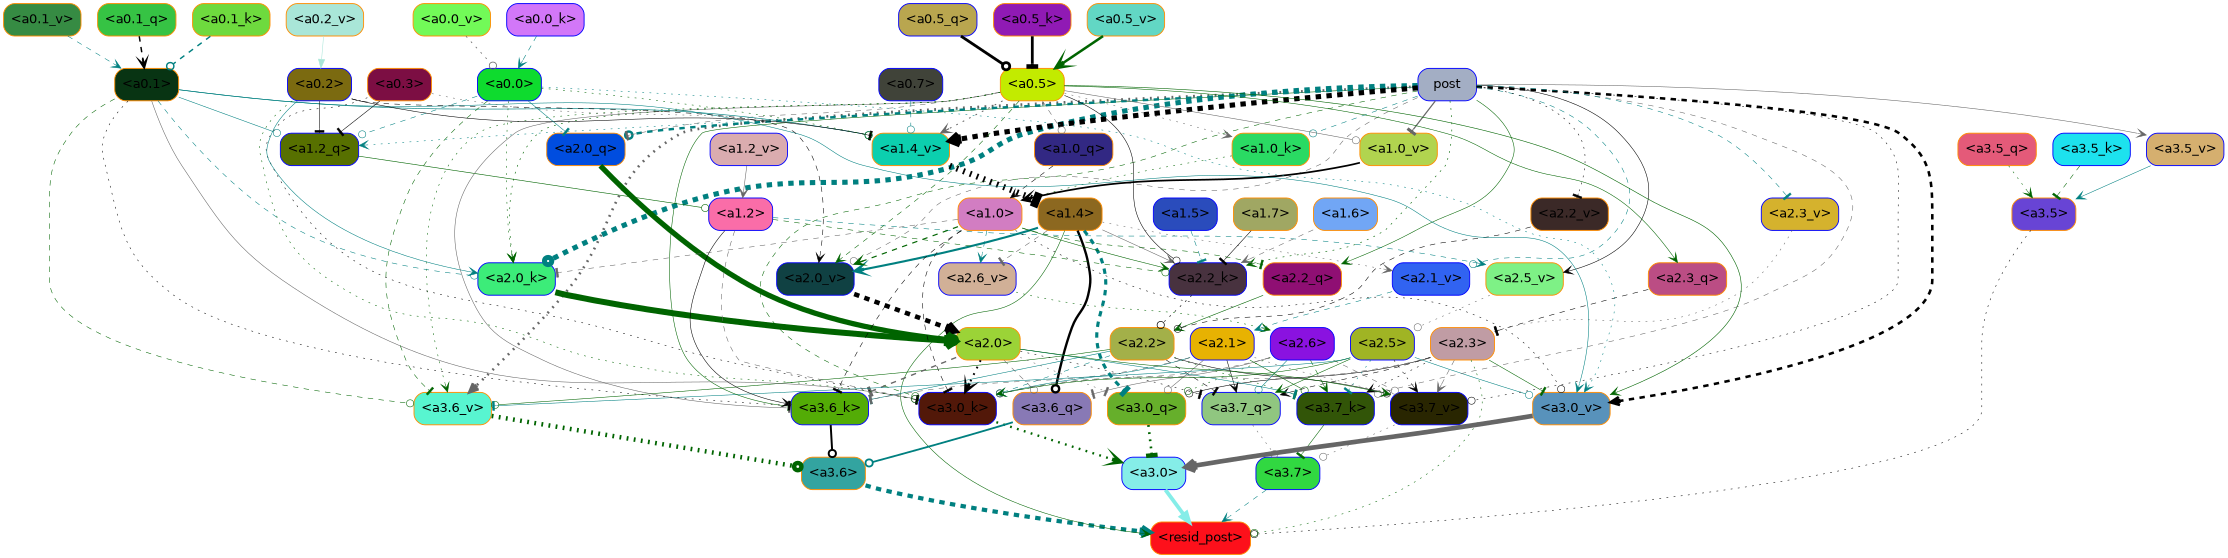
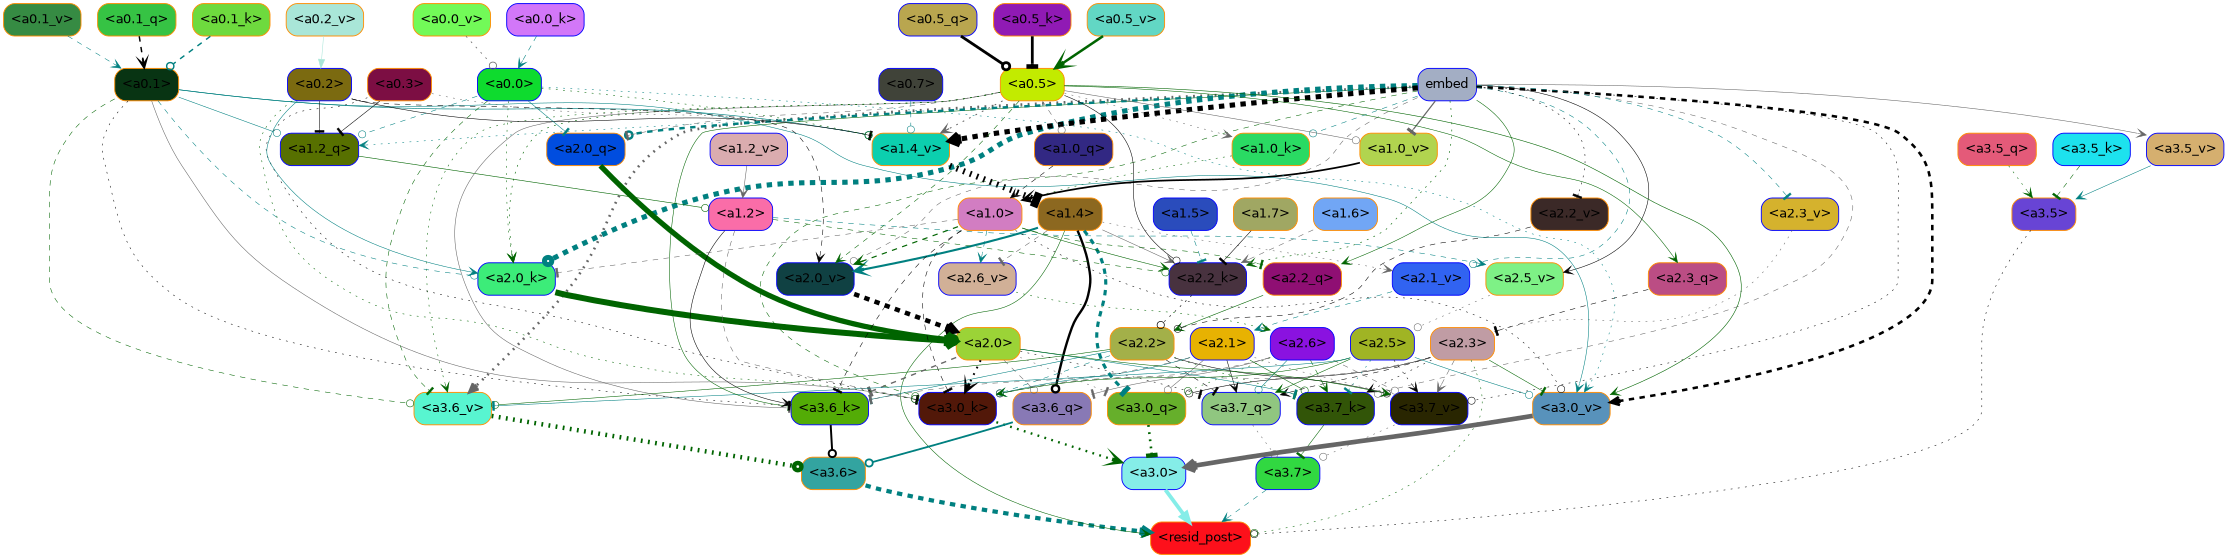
  strict digraph {
    splines=true
    node [color=darkorange fontname=Helvetica shape=box style="filled, rounded"]
    edge [arrowhead=vee color=darkgreen penwidth=0.6 style=solid]
    "<a3.7>" [color=blue fillcolor="#31d841"]
    "<resid_post>" [fillcolor="#fd101b"]
    "<a3.6>" [fillcolor="#33a4a0"]
    "<a3.5>" [fillcolor="#6844d5"]
    "<a3.0>" [color=blue fillcolor="#85ede8"]
    "<a2.3>" [fillcolor="#c09ca4"]
    "<a3.7_q>" [color=blue fillcolor="#90c680"]
    "<a3.0_q>" [fillcolor="#66af2b"]
    "<a3.7_k>" [color=blue fillcolor="#325508"]
    "<a3.0_k>" [color=blue fillcolor="#521809"]
    "<a3.7_v>" [color=blue fillcolor="#292601"]
    "<a3.0_v>" [fillcolor="#5892bb"]
    "<a1.4>" [fillcolor="#8c6820"]
    "<a3.6_q>" [fillcolor="#8879b5"]
    "<a2.2_k>" [color=blue fillcolor="#48323f"]
    "<a2.6_v>" [color=blue fillcolor="#d1b097"]
    "<a2.1_v>" [color=blue fillcolor="#3163f1"]
    "<a2.0_v>" [color=blue fillcolor="#104143"]
    "<a2.2>" [fillcolor="#a3b049"]
    "<a2.6>" [color=blue fillcolor="#8a12e0"]
    "<a2.1>" [color=blue fillcolor="#e7b202"]
    "<a2.0>" [fillcolor="#9bd337"]
    "<a3.6_k>" [color=blue fillcolor="#53ac06"]
    "<a3.6_v>" [fillcolor="#58f5d0"]
    "<a3.5_q>" [fillcolor="#e45a79"]
    "<a3.5_k>" [color=blue fillcolor="#1de2ee"]
    "<a3.5_v>" [color=blue fillcolor="#d5af6f"]
    "<a2.5>" [color=blue fillcolor="#a0b424"]
-   embed [color=blue fillcolor="#a3aec4" label=post]
+   embed [color=blue fillcolor="#a3aec4"]
    "<a2.2_q>" [fillcolor="#8f0f73"]
    "<a2.0_q>" [fillcolor="#004ddf"]
    "<a2.0_k>" [color=blue fillcolor="#3cec79"]
    "<a2.5_v>" [fillcolor="#7ef186"]
    "<a2.3_v>" [color=blue fillcolor="#d5b22d"]
    "<a2.2_v>" [fillcolor="#3b2927"]
    "<a1.2_q>" [color=blue fillcolor="#577000"]
    "<a1.0_k>" [fillcolor="#2ada63"]
    "<a1.4_v>" [fillcolor="#0ccfae"]
    "<a1.0_v>" [fillcolor="#b1d44f"]
    "<a1.2>" [color=blue fillcolor="#fa6da8"]
    "<a1.0>" [fillcolor="#d27dc2"]
    "<a0.5>" [fillcolor="#c2eb00"]
    "<a2.3_q>" [fillcolor="#bb4d84"]
    "<a1.0_q>" [fillcolor="#322883"]
    "<a0.1>" [fillcolor="#083413"]
    "<a0.3>" [fillcolor="#7c0e43"]
    "<a0.2>" [color=blue fillcolor="#7b6a10"]
    "<a0.0>" [color=blue fillcolor="#0edb2e"]
    "<a1.7>" [fillcolor="#a0a763"]
    "<a1.6>" [fillcolor="#71a6f5"]
    "<a1.5>" [color=blue fillcolor="#2a4cbc"]
    "<a1.2_v>" [color=blue fillcolor="#daacaf"]
    "<a0.7>" [color=blue fillcolor="#404339"]
    "<a0.5_q>" [color=blue fillcolor="#b9a64f"]
    "<a0.1_q>" [fillcolor="#36c344"]
    "<a0.5_k>" [fillcolor="#901ab4"]
    "<a0.1_k>" [fillcolor="#6eda3e"]
    "<a0.0_k>" [color=blue fillcolor="#d277f8"]
    "<a0.5_v>" [fillcolor="#62d7c4"]
    "<a0.2_v>" [fillcolor="#a9e6d8"]
    "<a0.1_v>" [fillcolor="#368b43"]
    "<a0.0_v>" [fillcolor="#72fa58"]
    "<a3.7>" -> "<resid_post>" [color=teal style=dashed]
    "<a3.6>" -> "<resid_post>" [color=teal penwidth=4.670643210411072 style=dashed]
    "<a3.5>" -> "<resid_post>" [arrowhead=odot color=black style=dotted]
    "<a3.0>" -> "<resid_post>" [color="#85ede8" penwidth=4.246885180473328 arrowhead="" style=""]
    "<a2.3>" -> "<resid_post>" [arrowhead=odot style=dotted]
    "<a2.3>" -> "<a3.7_q>" [color=black style=dashed]
    "<a2.3>" -> "<a3.0_q>" [arrowhead=odot color=black]
    "<a2.3>" -> "<a3.7_k>" [color=black style=dotted]
    "<a2.3>" -> "<a3.0_k>" [arrowhead=odot color=gray40 style=dashed]
    "<a2.3>" -> "<a3.7_v>" [color=gray40 style=dashed]
    "<a2.3>" -> "<a3.0_v>" [arrowhead=tee]
    "<a3.7_q>" -> "<a3.7>" [arrowhead=odot color=gray40 style=dotted]
    "<a3.0_q>" -> "<a3.0>" [arrowhead=tee penwidth=2.8638100624084473 style=dotted]
    "<a3.7_k>" -> "<a3.7>" [arrowhead=tee]
    "<a3.0_k>" -> "<a3.0>" [penwidth=2.6274144649505615 style=dotted]
    "<a3.7_v>" -> "<a3.7>" [arrowhead=odot color=gray40 style=dotted]
    "<a3.0_v>" -> "<a3.0>" [color=gray40 penwidth=5.188832879066467]
    "<a1.4>" -> "<resid_post>"
    "<a1.4>" -> "<a3.0_q>" [arrowhead=tee color=teal penwidth=3.477886103093624 style=dashed]
    "<a1.4>" -> "<a3.6_q>" [arrowhead=odot color=black penwidth=2.6487714648246765]
    "<a1.4>" -> "<a2.2_k>" [color=gray40]
    "<a1.4>" -> "<a2.6_v>" [arrowhead=tee color=gray40 style=dashed]
    "<a1.4>" -> "<a2.1_v>" [color=gray40 style=dotted]
    "<a1.4>" -> "<a2.0_v>" [color=teal penwidth=2.3358620405197144]
    "<a3.6_q>" -> "<a3.6>" [arrowhead=odot color=teal penwidth=2.03758105635643]
    "<a2.2_k>" -> "<a2.2>" [arrowhead=odot color=black penwidth=0.7811911106109619 style=dotted]
    "<a2.6_v>" -> "<a2.6>" [style=dotted]
    "<a2.1_v>" -> "<a2.1>" [color=teal style=dashed]
    "<a2.0_v>" -> "<a2.0>" [color=black penwidth=5.070239782333374 style=dashed]
    "<a2.2>" -> "<a3.7_q>" [arrowhead=tee color=black style=dashed]
    "<a2.2>" -> "<a3.7_k>" [arrowhead=tee style=dotted]
    "<a2.2>" -> "<a3.0_k>" [arrowhead=odot color=teal style=dashed]
    "<a2.2>" -> "<a3.7_v>" [arrowhead=odot color=black]
    "<a2.2>" -> "<a3.6_k>" [arrowhead=tee color=teal]
    "<a2.2>" -> "<a3.6_v>" [arrowhead=odot]
    "<a2.6>" -> "<a3.7_q>" [arrowhead=odot color=teal]
    "<a2.6>" -> "<a3.0_q>" [arrowhead=odot style=dotted]
    "<a2.6>" -> "<a3.7_k>" [style=dashed]
    "<a2.6>" -> "<a3.0_k>" [arrowhead=odot color=gray40 style=dashed]
    "<a2.6>" -> "<a3.7_v>" [arrowhead=odot color=gray40 style=dashed]
    "<a2.6>" -> "<a3.6_q>" [arrowhead=tee color=gray40]
    "<a2.1>" -> "<a3.7_q>" [color=black]
    "<a2.1>" -> "<a3.0_q>" [arrowhead=odot color=gray40]
    "<a2.1>" -> "<a3.7_k>" [arrowhead=odot]
    "<a2.1>" -> "<a3.0_k>" [color=teal]
    "<a2.1>" -> "<a3.7_v>" [color=gray40 style=dotted]
    "<a2.1>" -> "<a3.6_k>" [arrowhead=tee color=gray40 style=dashed]
    "<a2.0>" -> "<a3.7_q>" [arrowhead=tee color=black style=dotted]
    "<a2.0>" -> "<a3.0_q>" [arrowhead=tee color=gray40 style=dotted]
    "<a2.0>" -> "<a3.7_k>" [arrowhead=tee color=teal]
    "<a2.0>" -> "<a3.0_k>" [color=black penwidth=2.23091459274292 style=dotted]
    "<a2.0>" -> "<a3.7_v>"
    "<a2.0>" -> "<a3.6_q>" [arrowhead=odot color=gray40 style=dashed]
    "<a2.0>" -> "<a3.6_k>" [arrowhead=tee color=gray40 penwidth=1.5417278409004211 style=dashed]
    "<a3.6_k>" -> "<a3.6>" [arrowhead=odot color=black penwidth=2.174198240041733]
    "<a3.6_v>" -> "<a3.6>" [arrowhead=odot penwidth=5.002329230308533 style=dotted]
    "<a3.5_q>" -> "<a3.5>" [style=dotted]
    "<a3.5_k>" -> "<a3.5>" [arrowhead=tee style=dashed]
    "<a3.5_v>" -> "<a3.5>" [color=teal]
    "<a2.5>" -> "<a3.7_q>"
    "<a2.5>" -> "<a3.7_k>" [arrowhead=tee color=teal style=dotted]
    "<a2.5>" -> "<a3.0_k>"
    "<a2.5>" -> "<a3.7_v>" [color=black style=dotted]
    "<a2.5>" -> "<a3.0_v>" [arrowhead=odot color=teal]
    "<a2.5>" -> "<a3.6_v>" [arrowhead=tee color=teal]
    embed -> "<a3.7_k>" [arrowhead=odot color=gray40 style=dashed]
    embed -> "<a3.0_k>" [arrowhead=odot style=dashed]
    embed -> "<a3.7_v>" [arrowhead=odot color=black style=dotted]
    embed -> "<a3.0_v>" [color=black penwidth=2.8577730655670166 style=dashed]
    embed -> "<a2.2_k>" [penwidth=0.69573974609375 style=dotted]
    embed -> "<a2.1_v>" [arrowhead=odot color=teal style=dashed]
    embed -> "<a2.0_v>" [arrowhead=odot color=gray40 style=dashed]
    embed -> "<a3.6_k>" [arrowhead=tee]
    embed -> "<a3.6_v>" [color=gray40 penwidth=2.9511587619781494 style=dotted]
    embed -> "<a3.5_v>" [color=gray40]
    embed -> "<a2.2_q>"
    embed -> "<a2.0_q>" [arrowhead=odot color=teal penwidth=2.7340729534626007 style=dashed]
    embed -> "<a2.0_k>" [arrowhead=odot color=teal penwidth=5.629883050918579 style=dashed]
    embed -> "<a2.5_v>" [color=black]
    embed -> "<a2.3_v>" [arrowhead=tee color=teal style=dashed]
    embed -> "<a2.2_v>" [arrowhead=tee color=black style=dotted]
    embed -> "<a1.2_q>" [color=teal style=dotted]
    embed -> "<a1.0_k>" [arrowhead=odot color=teal style=dashed]
    embed -> "<a1.4_v>" [color=black penwidth=5.6260271072387695 style=dashed]
    embed -> "<a1.0_v>" [arrowhead=tee color=gray40 penwidth=1.3646823167800903]
    "<a2.2_q>" -> "<a2.2>" [penwidth=0.6407594680786133]
    "<a2.0_q>" -> "<a2.0>" [arrowhead=odot penwidth=5.885338068008423]
    "<a2.0_k>" -> "<a2.0>" [penwidth=6.657835483551025]
    "<a2.5_v>" -> "<a2.5>" [arrowhead=odot color=gray40 style=dotted]
    "<a2.3_v>" -> "<a2.3>" [arrowhead=tee color=gray40 style=dotted]
    "<a2.2_v>" -> "<a2.2>" [arrowhead=odot color=black style=dashed]
    "<a1.2_q>" -> "<a1.2>" [arrowhead=odot penwidth=0.6509807109832764]
    "<a1.0_k>" -> "<a1.0>" [style=dotted]
    "<a1.4_v>" -> "<a1.4>" [arrowhead=tee color=black penwidth=6.8020641803741455 style=dotted]
    "<a1.0_v>" -> "<a1.0>" [color=black penwidth=1.9194684028625488]
    "<a1.2>" -> "<a3.0_k>" [arrowhead=tee color=gray40 style=dashed]
    "<a1.2>" -> "<a2.2_k>" [arrowhead=odot style=dashed]
    "<a1.2>" -> "<a3.6_k>" [color=black]
    "<a1.2>" -> "<a2.5_v>" [color=teal style=dashed]
    "<a1.0>" -> "<a3.0_k>" [arrowhead=tee color=black style=dashed]
    "<a1.0>" -> "<a3.0_v>" [arrowhead=odot color=black style=dotted]
    "<a1.0>" -> "<a2.2_k>"
    "<a1.0>" -> "<a2.6_v>" [color=teal style=dashed]
    "<a1.0>" -> "<a2.0_v>" [penwidth=1.3103609085083008 style=dashed]
    "<a1.0>" -> "<a3.6_k>" [arrowhead=tee color=black style=dashed]
    "<a1.0>" -> "<a2.2_q>" [arrowhead=tee style=dashed]
    "<a1.0>" -> "<a2.0_k>" [arrowhead=tee color=gray40 style=dashed]
    "<a0.5>" -> "<a3.0_v>" [penwidth=0.6446345448493958]
    "<a0.5>" -> "<a2.2_k>" [arrowhead=odot color=black]
    "<a0.5>" -> "<a2.0_v>" [style=dashed]
    "<a0.5>" -> "<a3.6_k>" [arrowhead=tee color=gray40]
    "<a0.5>" -> "<a3.6_v>" [style=dotted]
    "<a0.5>" -> "<a2.0_q>" [arrowhead=tee color=gray40 style=dashed]
    "<a0.5>" -> "<a2.0_k>" [penwidth=0.7065601348876953 style=dotted]
    "<a0.5>" -> "<a1.0_k>" [color=gray40 style=dotted]
    "<a0.5>" -> "<a1.4_v>" [color=gray40 penwidth=1.1228110790252686 style=dotted]
    "<a0.5>" -> "<a1.0_v>" [arrowhead=odot color=gray40]
    "<a0.5>" -> "<a2.3_q>"
    "<a0.5>" -> "<a1.0_q>" [arrowhead=odot color=gray40 style=dashed]
    "<a2.3_q>" -> "<a2.3>" [arrowhead=tee color=black style=dashed]
    "<a1.0_q>" -> "<a1.0>" [color=black style=dashed]
    "<a0.1>" -> "<a3.0_k>" [arrowhead=odot color=gray40]
    "<a0.1>" -> "<a3.0_v>" [color=teal]
    "<a0.1>" -> "<a3.6_k>" [arrowhead=tee color=black style=dotted]
    "<a0.1>" -> "<a3.6_v>" [arrowhead=odot style=dashed]
    "<a0.1>" -> "<a2.0_k>" [arrowhead=odot color=teal style=dashed]
    "<a0.1>" -> "<a1.2_q>" [arrowhead=odot color=teal]
    "<a0.1>" -> "<a1.4_v>" [arrowhead=odot color=teal penwidth=0.7182521820068359]
    "<a0.3>" -> "<a3.0_k>" [arrowhead=tee color=black style=dotted]
    "<a0.3>" -> "<a1.2_q>" [arrowhead=tee color=black]
    "<a0.3>" -> "<a1.4_v>" [arrowhead=tee color=gray40 style=dotted]
    "<a0.2>" -> "<a3.0_k>" [arrowhead=odot style=dotted]
    "<a0.2>" -> "<a2.0_v>" [color=black style=dashed]
    "<a0.2>" -> "<a2.0_k>" [color=teal]
    "<a0.2>" -> "<a1.2_q>" [arrowhead=tee color=black]
    "<a0.2>" -> "<a1.4_v>" [arrowhead=tee color=black]
    "<a0.0>" -> "<a3.0_v>" [color=teal style=dotted]
    "<a0.0>" -> "<a3.6_v>" [arrowhead=tee style=dashed]
    "<a0.0>" -> "<a2.0_q>" [arrowhead=tee color=teal]
    "<a0.0>" -> "<a2.0_k>" [style=dotted]
    "<a0.0>" -> "<a1.2_q>" [arrowhead=odot color=teal style=dashed]
    "<a0.0>" -> "<a1.4_v>" [arrowhead=odot style=dotted]
    "<a1.7>" -> "<a2.2_k>" [arrowhead=tee color=black]
    "<a1.6>" -> "<a2.2_k>" [color=gray40 style=dashed]
    "<a1.5>" -> "<a2.2_k>" [arrowhead=tee color=teal style=dashed]
    "<a1.2_v>" -> "<a1.2>" [color=gray40]
    "<a0.7>" -> "<a1.4_v>" [arrowhead=odot color=teal style=dashed]
    "<a0.5_q>" -> "<a0.5>" [arrowhead=odot color=black penwidth=3.1389458179473877]
    "<a0.1_q>" -> "<a0.1>" [color=black penwidth=1.6300894021987915 style=dashed]
    "<a0.5_k>" -> "<a0.5>" [arrowhead=tee color=black penwidth=3.0673399455845356]
    "<a0.1_k>" -> "<a0.1>" [arrowhead=odot color=teal penwidth=1.5990318059921265 style=dashed]
    "<a0.0_k>" -> "<a0.0>" [color=teal penwidth=0.6266229152679443 style=dashed]
    "<a0.5_v>" -> "<a0.5>" [penwidth=2.801039695739746]
    "<a0.2_v>" -> "<a0.2>" [color="#a9e6d8" arrowhead="" style=""]
    "<a0.1_v>" -> "<a0.1>" [color=teal style=dashed]
    "<a0.0_v>" -> "<a0.0>" [arrowhead=odot color=gray40 penwidth=0.8729791641235352 style=dotted]
  }
